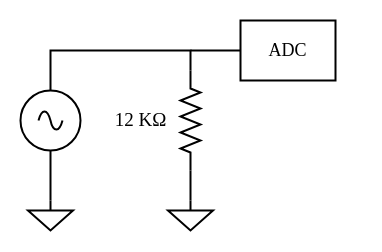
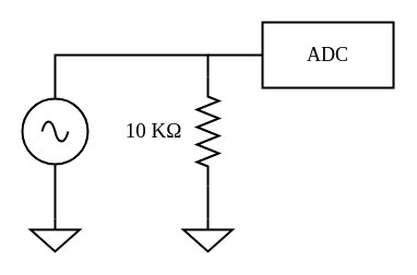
  <mxCell id="0" />
  <mxCell id="1" parent="0" />
  <mxCell id="2" value="" style="pointerEvents=1;verticalLabelPosition=bottom;shadow=0;dashed=0;align=center;html=1;verticalAlign=top;shape=mxgraph.electrical.resistors.resistor_2;rotation=90;strokeWidth=2;" vertex="1" parent="1"><mxGeometry x="140" y="110" width="100" height="20" as="geometry" /></mxCell>
- <mxCell id="3" value="12 KΩ" style="text;html=1;align=center;verticalAlign=middle;resizable=0;points=[];autosize=1;strokeColor=none;fillColor=none;fontFamily=Times New Roman;fontSize=19;fontStyle=0;strokeWidth=2;" vertex="1" parent="1"><mxGeometry x="100" y="100" width="80" height="40" as="geometry" /></mxCell>
+ <mxCell id="3" value="10 KΩ" style="text;html=1;align=center;verticalAlign=middle;resizable=0;points=[];autosize=1;strokeColor=none;fillColor=none;fontFamily=Times New Roman;fontSize=19;fontStyle=0;strokeWidth=2;" vertex="1" parent="1"><mxGeometry x="100" y="100" width="80" height="40" as="geometry" /></mxCell>
  <mxCell id="4" value="" style="pointerEvents=1;verticalLabelPosition=bottom;shadow=0;dashed=0;align=center;html=1;verticalAlign=top;shape=mxgraph.electrical.signal_sources.signal_ground;strokeWidth=2;" vertex="1" parent="1"><mxGeometry x="167.5" y="200" width="45" height="30" as="geometry" /></mxCell>
  <mxCell id="5" style="edgeStyle=orthogonalEdgeStyle;rounded=0;orthogonalLoop=1;jettySize=auto;html=1;exitX=0.5;exitY=0;exitDx=0;exitDy=0;exitPerimeter=0;entryX=1;entryY=0.5;entryDx=0;entryDy=0;entryPerimeter=0;endArrow=none;endFill=0;strokeWidth=2;" edge="1" parent="1" source="4" target="2"><mxGeometry relative="1" as="geometry" /></mxCell>
  <mxCell id="6" style="edgeStyle=orthogonalEdgeStyle;rounded=0;orthogonalLoop=1;jettySize=auto;html=1;exitX=0;exitY=0.5;exitDx=0;exitDy=0;endArrow=none;endFill=0;strokeWidth=2;" edge="1" parent="1" source="7"><mxGeometry relative="1" as="geometry"><mxPoint x="190" y="50" as="targetPoint" /></mxGeometry></mxCell>
- <mxCell id="7" value="ADC" style="rounded=0;whiteSpace=wrap;html=1;fontSize=18;fontFamily=Times New Roman;strokeWidth=2;" vertex="1" parent="1"><mxGeometry x="240" y="20" width="95" height="60" as="geometry" /></mxCell>
+ <mxCell id="7" value="ADC" style="rounded=0;whiteSpace=wrap;html=1;fontSize=18;fontFamily=Times New Roman;strokeWidth=2;" vertex="1" parent="1"><mxGeometry x="240" y="20" width="120" height="60" as="geometry" /></mxCell>
  <mxCell id="8" value="" style="pointerEvents=1;verticalLabelPosition=bottom;shadow=0;dashed=0;align=center;html=1;verticalAlign=top;shape=mxgraph.electrical.signal_sources.source;aspect=fixed;points=[[0.5,0,0],[1,0.5,0],[0.5,1,0],[0,0.5,0]];elSignalType=ac;strokeWidth=2;" vertex="1" parent="1"><mxGeometry x="20" y="90" width="60" height="60" as="geometry" /></mxCell>
  <mxCell id="9" style="edgeStyle=orthogonalEdgeStyle;rounded=0;orthogonalLoop=1;jettySize=auto;html=1;exitX=0.5;exitY=0;exitDx=0;exitDy=0;exitPerimeter=0;entryX=0;entryY=0.5;entryDx=0;entryDy=0;entryPerimeter=0;endArrow=none;endFill=0;strokeWidth=2;" edge="1" parent="1" source="8" target="2"><mxGeometry relative="1" as="geometry" /></mxCell>
  <mxCell id="10" value="" style="edgeStyle=orthogonalEdgeStyle;rounded=0;orthogonalLoop=1;jettySize=auto;html=1;endArrow=none;endFill=0;strokeWidth=2;" edge="1" parent="1" source="11" target="8"><mxGeometry relative="1" as="geometry" /></mxCell>
  <mxCell id="11" value="" style="pointerEvents=1;verticalLabelPosition=bottom;shadow=0;dashed=0;align=center;html=1;verticalAlign=top;shape=mxgraph.electrical.signal_sources.signal_ground;strokeWidth=2;" vertex="1" parent="1"><mxGeometry x="27.5" y="200" width="45" height="30" as="geometry" /></mxCell>
